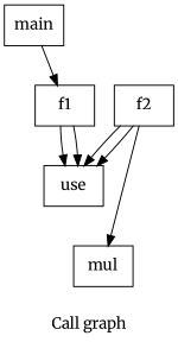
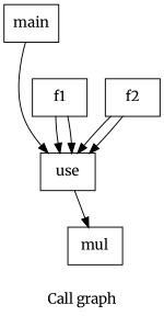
  digraph {
    fontname=Merriweather
    label="Call graph"
    node [fontname=Merriweather shape=record]
    edge [fontname=Merriweather]
    n1 [label="{mul}"]
    n2 [label="{use}"]
    n3 [label="{f1}"]
    n4 [label="{f2}"]
    n5 [label="{main}"]
-   n4 -> n1
+   n2 -> n1
    n3 -> n2
    n3 -> n2
    n4 -> n2
    n4 -> n2
-   n5 -> n3
+   n5 -> n2
  }
